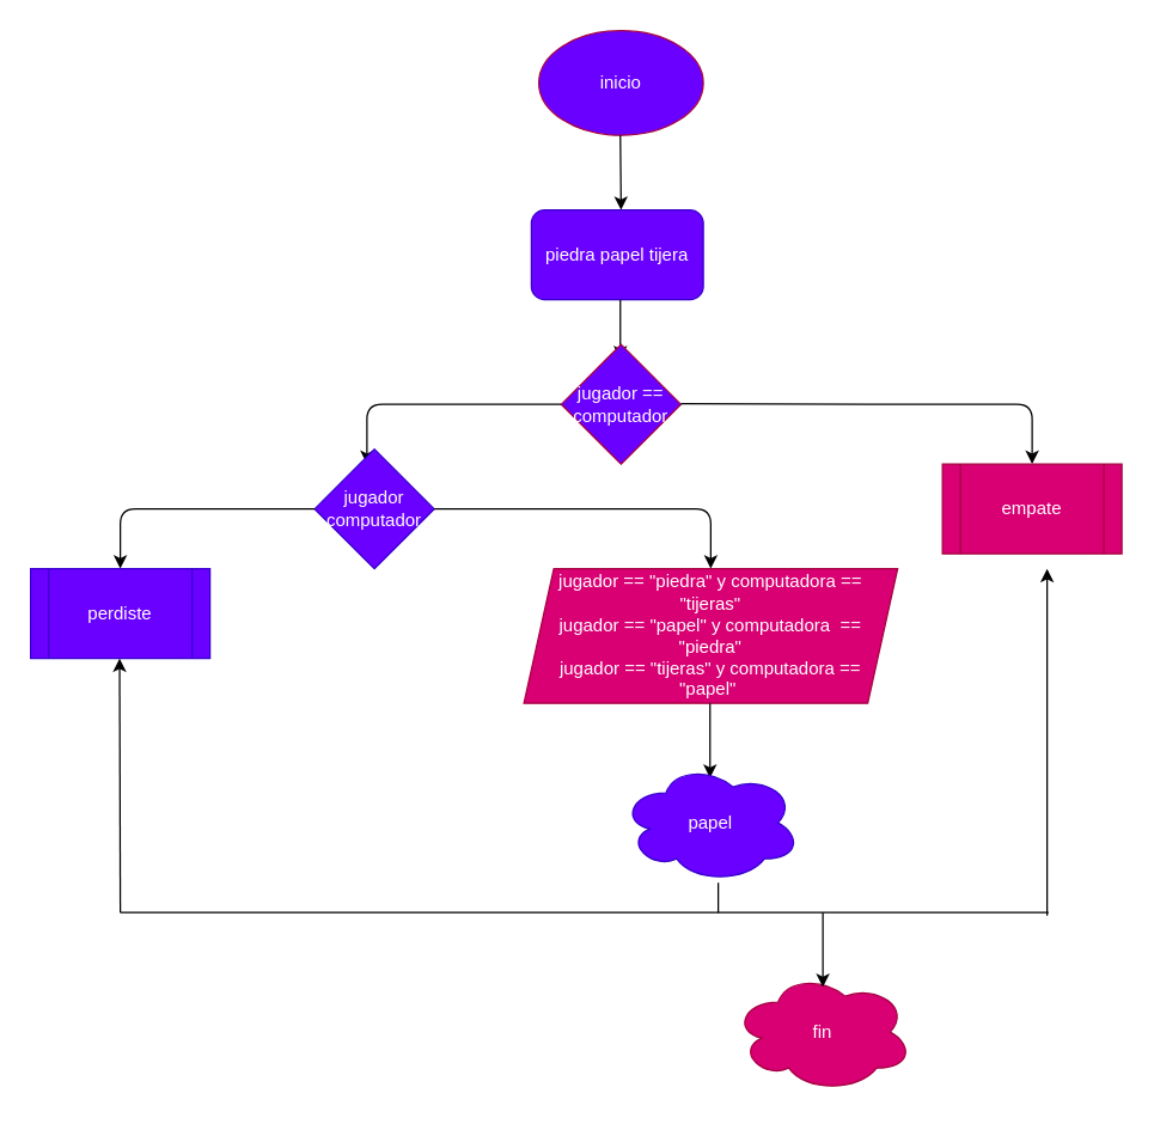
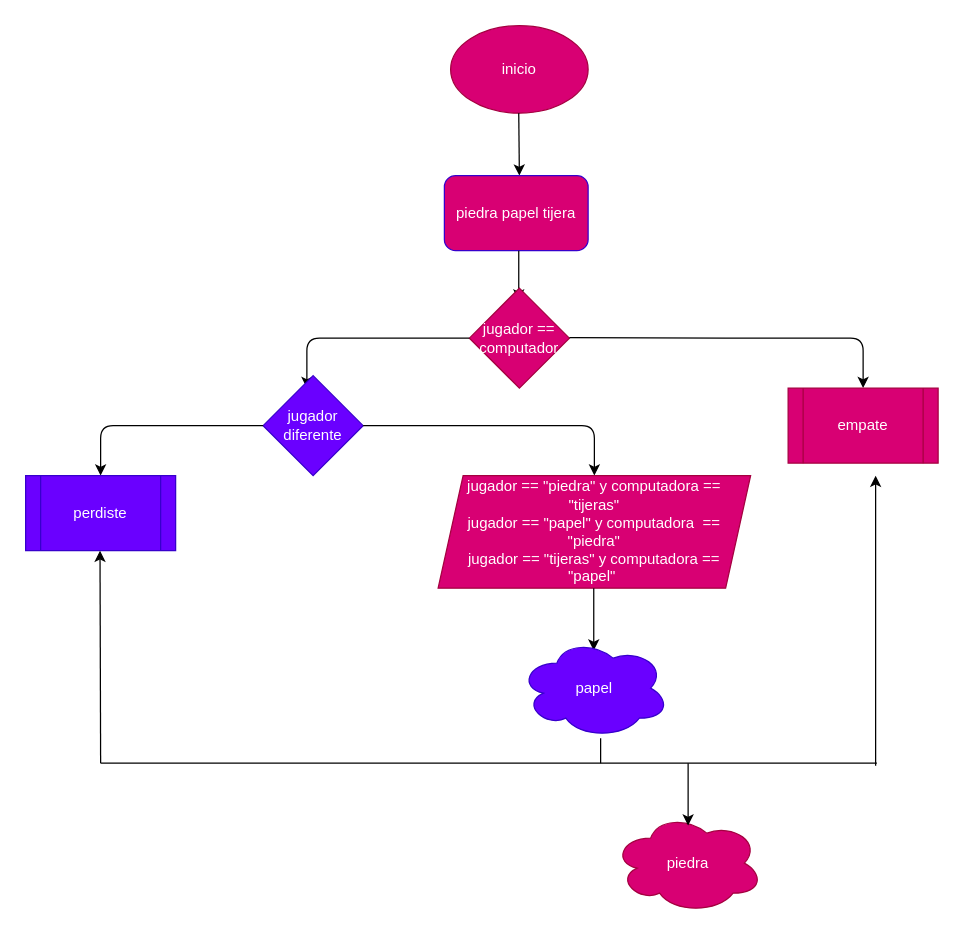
  <mxCell id="0" />
  <mxCell id="1" parent="0" />
- <mxCell id="2" value="inicio" style="ellipse;whiteSpace=wrap;html=1;fillColor=#6a00ff;fontColor=#ffffff;strokeColor=#A50040;" vertex="1" parent="1"><mxGeometry x="360" y="20" width="110" height="70" as="geometry" /></mxCell>
+ <mxCell id="2" value="inicio" style="ellipse;whiteSpace=wrap;html=1;fillColor=#d80073;fontColor=#ffffff;strokeColor=#A50040;" vertex="1" parent="1"><mxGeometry x="360" y="20" width="110" height="70" as="geometry" /></mxCell>
  <mxCell id="3" value="" style="endArrow=classic;html=1;" edge="1" parent="1"><mxGeometry width="50" height="50" relative="1" as="geometry"><mxPoint x="414.5" y="90" as="sourcePoint" /><mxPoint x="415" y="140" as="targetPoint" /></mxGeometry></mxCell>
- <mxCell id="4" value="piedra papel tijera" style="rounded=1;whiteSpace=wrap;html=1;fillColor=#6a00ff;fontColor=#ffffff;strokeColor=#3700CC;" vertex="1" parent="1"><mxGeometry x="355" y="140" width="115" height="60" as="geometry" /></mxCell>
+ <mxCell id="4" value="piedra papel tijera" style="rounded=1;whiteSpace=wrap;html=1;fillColor=#d80073;fontColor=#ffffff;strokeColor=#3700CC;" vertex="1" parent="1"><mxGeometry x="355" y="140" width="115" height="60" as="geometry" /></mxCell>
  <mxCell id="5" value="" style="endArrow=classic;html=1;" edge="1" parent="1"><mxGeometry width="50" height="50" relative="1" as="geometry"><mxPoint x="414.5" y="200" as="sourcePoint" /><mxPoint x="414.5" y="240" as="targetPoint" /></mxGeometry></mxCell>
- <mxCell id="6" value="jugador ==&lt;br&gt;computador" style="rhombus;whiteSpace=wrap;html=1;fillColor=#6a00ff;fontColor=#ffffff;strokeColor=#A50040;" vertex="1" parent="1"><mxGeometry x="375" y="230" width="80" height="80" as="geometry" /></mxCell>
+ <mxCell id="6" value="jugador ==&lt;br&gt;computador" style="rhombus;whiteSpace=wrap;html=1;fillColor=#d80073;fontColor=#ffffff;strokeColor=#A50040;" vertex="1" parent="1"><mxGeometry x="375" y="230" width="80" height="80" as="geometry" /></mxCell>
  <mxCell id="7" value="" style="endArrow=classic;html=1;" edge="1" parent="1"><mxGeometry width="50" height="50" relative="1" as="geometry"><mxPoint x="375" y="270" as="sourcePoint" /><mxPoint x="245" y="310" as="targetPoint" /><Array as="points"><mxPoint x="245" y="270" /></Array></mxGeometry></mxCell>
- <mxCell id="8" value="jugador computador" style="rhombus;whiteSpace=wrap;html=1;fillColor=#6a00ff;fontColor=#ffffff;strokeColor=#3700CC;" vertex="1" parent="1"><mxGeometry x="210" y="300" width="80" height="80" as="geometry" /></mxCell>
+ <mxCell id="8" value="jugador diferente" style="rhombus;whiteSpace=wrap;html=1;fillColor=#6a00ff;fontColor=#ffffff;strokeColor=#3700CC;" vertex="1" parent="1"><mxGeometry x="210" y="300" width="80" height="80" as="geometry" /></mxCell>
  <mxCell id="9" value="" style="endArrow=classic;html=1;" edge="1" parent="1"><mxGeometry width="50" height="50" relative="1" as="geometry"><mxPoint x="455" y="269.5" as="sourcePoint" /><mxPoint x="690" y="310" as="targetPoint" /><Array as="points"><mxPoint x="590" y="270" /><mxPoint x="660" y="270" /><mxPoint x="690" y="270" /></Array></mxGeometry></mxCell>
  <mxCell id="10" value="empate" style="shape=process;whiteSpace=wrap;html=1;backgroundOutline=1;fillColor=#d80073;fontColor=#ffffff;strokeColor=#A50040;" vertex="1" parent="1"><mxGeometry x="630" y="310" width="120" height="60" as="geometry" /></mxCell>
  <mxCell id="11" value="" style="endArrow=classic;html=1;" edge="1" parent="1"><mxGeometry width="50" height="50" relative="1" as="geometry"><mxPoint x="210" y="340" as="sourcePoint" /><mxPoint x="80" y="380" as="targetPoint" /><Array as="points"><mxPoint x="80" y="340" /></Array></mxGeometry></mxCell>
  <mxCell id="12" value="perdiste" style="shape=process;whiteSpace=wrap;html=1;backgroundOutline=1;fillColor=#6a00ff;fontColor=#ffffff;strokeColor=#3700CC;" vertex="1" parent="1"><mxGeometry x="20" y="380" width="120" height="60" as="geometry" /></mxCell>
  <mxCell id="13" value="" style="endArrow=classic;html=1;" edge="1" parent="1"><mxGeometry width="50" height="50" relative="1" as="geometry"><mxPoint x="290" y="340" as="sourcePoint" /><mxPoint x="475" y="380" as="targetPoint" /><Array as="points"><mxPoint x="375" y="340" /><mxPoint x="445" y="340" /><mxPoint x="475" y="340" /></Array></mxGeometry></mxCell>
  <mxCell id="14" value="jugador == &quot;piedra&quot; y computadora ==&lt;br&gt;&quot;tijeras&quot;&lt;br&gt;jugador == &quot;papel&quot; y computadora&amp;nbsp; ==&lt;br&gt;&quot;piedra&quot;&lt;br&gt;jugador == &quot;tijeras&quot; y computadora ==&lt;br&gt;&quot;papel&quot;&amp;nbsp;" style="shape=parallelogram;perimeter=parallelogramPerimeter;whiteSpace=wrap;html=1;fixedSize=1;fillColor=#d80073;fontColor=#ffffff;strokeColor=#A50040;" vertex="1" parent="1"><mxGeometry x="350" y="380" width="250" height="90" as="geometry" /></mxCell>
  <mxCell id="15" value="" style="endArrow=classic;html=1;" edge="1" parent="1"><mxGeometry width="50" height="50" relative="1" as="geometry"><mxPoint x="474.5" y="470" as="sourcePoint" /><mxPoint x="474.5" y="520" as="targetPoint" /></mxGeometry></mxCell>
  <mxCell id="16" value="papel" style="ellipse;shape=cloud;whiteSpace=wrap;html=1;fillColor=#6a00ff;fontColor=#ffffff;strokeColor=#3700CC;" vertex="1" parent="1"><mxGeometry x="415" y="510" width="120" height="80" as="geometry" /></mxCell>
  <mxCell id="17" value="" style="endArrow=classic;html=1;" edge="1" parent="1"><mxGeometry width="50" height="50" relative="1" as="geometry"><mxPoint x="80" y="610" as="sourcePoint" /><mxPoint x="79.5" y="440" as="targetPoint" /></mxGeometry></mxCell>
  <mxCell id="18" value="" style="endArrow=none;html=1;" edge="1" parent="1"><mxGeometry width="50" height="50" relative="1" as="geometry"><mxPoint x="80" y="610" as="sourcePoint" /><mxPoint x="701" y="610" as="targetPoint" /></mxGeometry></mxCell>
  <mxCell id="19" value="" style="endArrow=classic;html=1;" edge="1" parent="1"><mxGeometry width="50" height="50" relative="1" as="geometry"><mxPoint x="700" y="612" as="sourcePoint" /><mxPoint x="700" y="380" as="targetPoint" /></mxGeometry></mxCell>
  <mxCell id="20" value="" style="endArrow=none;html=1;" edge="1" parent="1"><mxGeometry width="50" height="50" relative="1" as="geometry"><mxPoint x="480" y="590" as="sourcePoint" /><mxPoint x="480" y="610" as="targetPoint" /></mxGeometry></mxCell>
- <mxCell id="21" value="fin" style="ellipse;shape=cloud;whiteSpace=wrap;html=1;fillColor=#d80073;fontColor=#ffffff;strokeColor=#A50040;" vertex="1" parent="1"><mxGeometry x="490" y="650" width="120" height="80" as="geometry" /></mxCell>
+ <mxCell id="21" value="piedra" style="ellipse;shape=cloud;whiteSpace=wrap;html=1;fillColor=#d80073;fontColor=#ffffff;strokeColor=#A50040;" vertex="1" parent="1"><mxGeometry x="490" y="650" width="120" height="80" as="geometry" /></mxCell>
  <mxCell id="22" value="" style="endArrow=classic;html=1;" edge="1" parent="1"><mxGeometry width="50" height="50" relative="1" as="geometry"><mxPoint x="550" y="610" as="sourcePoint" /><mxPoint x="550" y="660" as="targetPoint" /></mxGeometry></mxCell>
